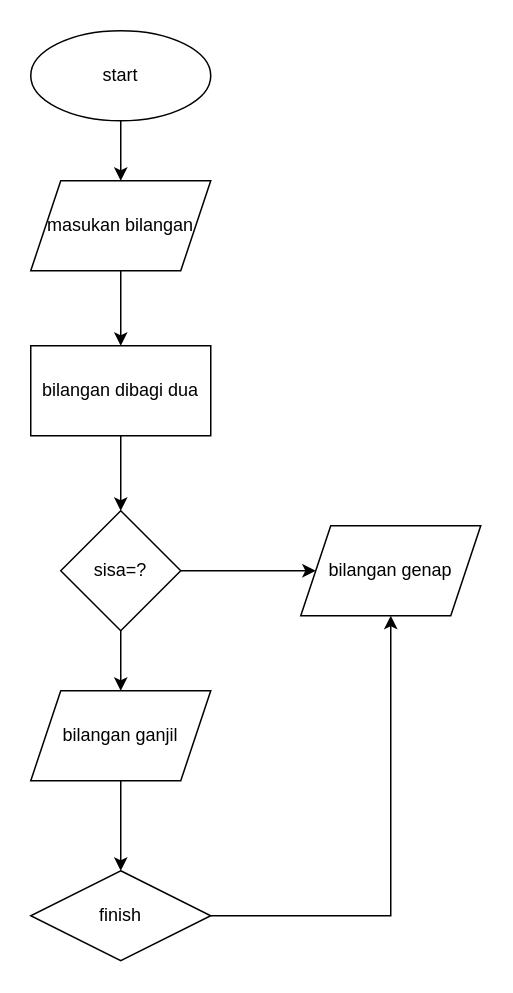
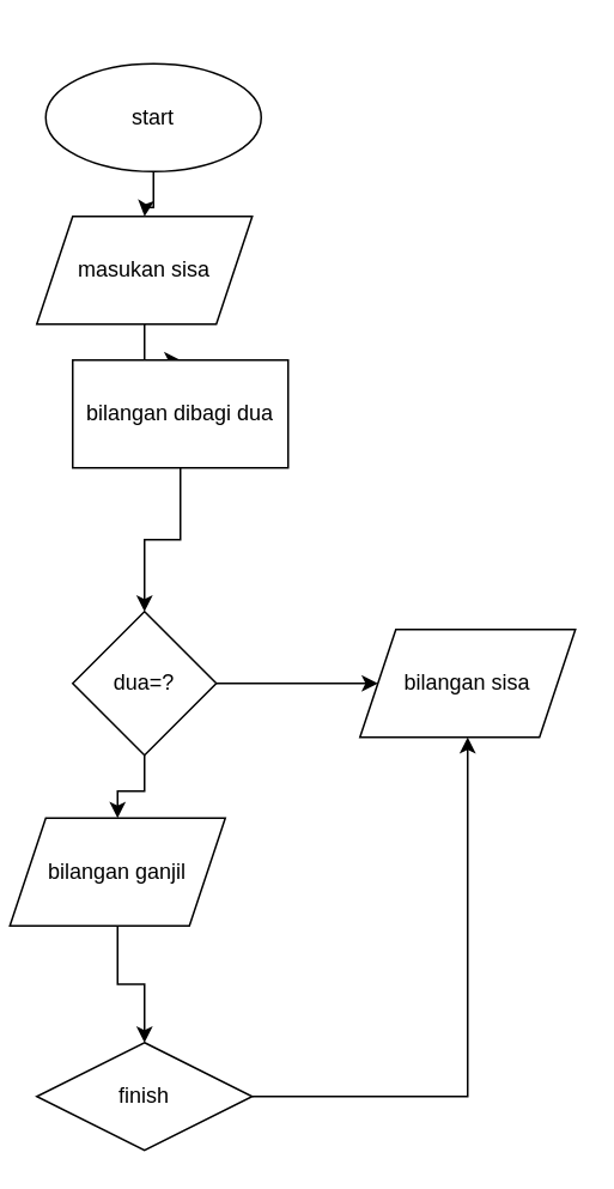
  <mxCell id="0" />
  <mxCell id="1" parent="0" />
  <mxCell id="2" style="edgeStyle=orthogonalEdgeStyle;rounded=0;orthogonalLoop=1;jettySize=auto;html=1;" edge="1" parent="1" source="3"><mxGeometry relative="1" as="geometry"><mxPoint x="80" y="120" as="targetPoint" /></mxGeometry></mxCell>
- <mxCell id="3" value="start" style="ellipse;whiteSpace=wrap;html=1;" vertex="1" parent="1"><mxGeometry x="20" y="20" width="120" height="60" as="geometry" /></mxCell>
+ <mxCell id="3" value="start" style="ellipse;whiteSpace=wrap;html=1;" vertex="1" parent="1"><mxGeometry x="25" y="35" width="120" height="60" as="geometry" /></mxCell>
  <mxCell id="4" style="edgeStyle=orthogonalEdgeStyle;rounded=0;orthogonalLoop=1;jettySize=auto;html=1;entryX=0.5;entryY=0;entryDx=0;entryDy=0;" edge="1" parent="1" source="5" target="7"><mxGeometry relative="1" as="geometry" /></mxCell>
- <mxCell id="5" value="masukan bilangan" style="shape=parallelogram;perimeter=parallelogramPerimeter;whiteSpace=wrap;html=1;fixedSize=1;" vertex="1" parent="1"><mxGeometry x="20" y="120" width="120" height="60" as="geometry" /></mxCell>
+ <mxCell id="5" value="masukan sisa" style="shape=parallelogram;perimeter=parallelogramPerimeter;whiteSpace=wrap;html=1;fixedSize=1;" vertex="1" parent="1"><mxGeometry x="20" y="120" width="120" height="60" as="geometry" /></mxCell>
  <mxCell id="6" style="edgeStyle=orthogonalEdgeStyle;rounded=0;orthogonalLoop=1;jettySize=auto;html=1;" edge="1" parent="1" source="7" target="10"><mxGeometry relative="1" as="geometry"><mxPoint x="80" y="350" as="targetPoint" /></mxGeometry></mxCell>
- <mxCell id="7" value="bilangan dibagi dua" style="rounded=0;whiteSpace=wrap;html=1;" vertex="1" parent="1"><mxGeometry x="20" y="230" width="120" height="60" as="geometry" /></mxCell>
+ <mxCell id="7" value="bilangan dibagi dua" style="rounded=0;whiteSpace=wrap;html=1;" vertex="1" parent="1"><mxGeometry x="40" y="200" width="120" height="60" as="geometry" /></mxCell>
  <mxCell id="8" style="edgeStyle=orthogonalEdgeStyle;rounded=0;orthogonalLoop=1;jettySize=auto;html=1;" edge="1" parent="1" source="10" target="11"><mxGeometry relative="1" as="geometry"><mxPoint x="220" y="380" as="targetPoint" /></mxGeometry></mxCell>
  <mxCell id="9" style="edgeStyle=orthogonalEdgeStyle;rounded=0;orthogonalLoop=1;jettySize=auto;html=1;" edge="1" parent="1" source="10" target="13"><mxGeometry relative="1" as="geometry"><mxPoint x="80" y="470" as="targetPoint" /></mxGeometry></mxCell>
- <mxCell id="10" value="sisa=?" style="rhombus;whiteSpace=wrap;html=1;" vertex="1" parent="1"><mxGeometry x="40" y="340" width="80" height="80" as="geometry" /></mxCell>
- <mxCell id="11" value="bilangan genap" style="shape=parallelogram;perimeter=parallelogramPerimeter;whiteSpace=wrap;html=1;fixedSize=1;" vertex="1" parent="1"><mxGeometry x="200" y="350" width="120" height="60" as="geometry" /></mxCell>
+ <mxCell id="10" value="dua=?" style="rhombus;whiteSpace=wrap;html=1;" vertex="1" parent="1"><mxGeometry x="40" y="340" width="80" height="80" as="geometry" /></mxCell>
+ <mxCell id="11" value="bilangan sisa" style="shape=parallelogram;perimeter=parallelogramPerimeter;whiteSpace=wrap;html=1;fixedSize=1;" vertex="1" parent="1"><mxGeometry x="200" y="350" width="120" height="60" as="geometry" /></mxCell>
  <mxCell id="12" style="edgeStyle=orthogonalEdgeStyle;rounded=0;orthogonalLoop=1;jettySize=auto;html=1;" edge="1" parent="1" source="13" target="14"><mxGeometry relative="1" as="geometry" /></mxCell>
- <mxCell id="13" value="bilangan ganjil" style="shape=parallelogram;perimeter=parallelogramPerimeter;whiteSpace=wrap;html=1;fixedSize=1;" vertex="1" parent="1"><mxGeometry x="20" y="460" width="120" height="60" as="geometry" /></mxCell>
+ <mxCell id="13" value="bilangan ganjil" style="shape=parallelogram;perimeter=parallelogramPerimeter;whiteSpace=wrap;html=1;fixedSize=1;" vertex="1" parent="1"><mxGeometry x="5" y="455" width="120" height="60" as="geometry" /></mxCell>
  <mxCell id="14" value="finish" style="rhombus;whiteSpace=wrap;html=1;" vertex="1" parent="1"><mxGeometry x="20" y="580" width="120" height="60" as="geometry" /></mxCell>
  <mxCell id="15" value="" style="endArrow=classic;html=1;rounded=0;exitX=1;exitY=0.5;exitDx=0;exitDy=0;" edge="1" parent="1" source="14"><mxGeometry width="50" height="50" relative="1" as="geometry"><mxPoint x="110" y="610" as="sourcePoint" /><mxPoint x="260" y="410" as="targetPoint" /><Array as="points"><mxPoint x="260" y="610" /></Array></mxGeometry></mxCell>
